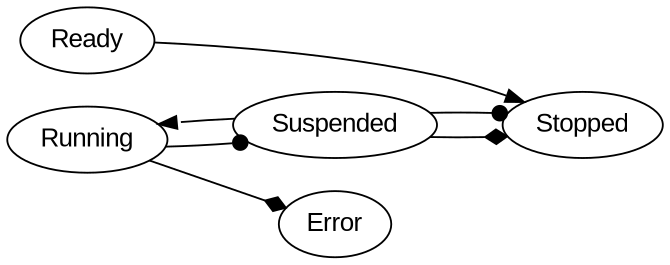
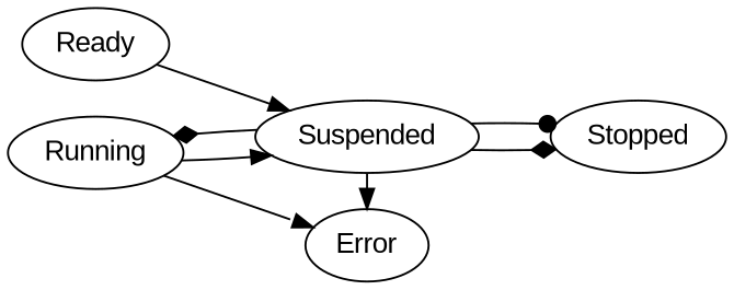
  digraph {
    fontname="Liberation Sans"
    rankdir=LR
    node [fontname="Liberation Sans"]
    edge [arrowhead=diamond fontname="Liberation Sans"]
    n1 [label=Ready]
    n2 [label=Running]
    n3 [label=Suspended]
    n4 [label=Error]
    n5 [label=Stopped]
    subgraph sub_1 {
      rank=same
      n1
      n2
    }
    subgraph sub_2 {
      rank=same
      n3
      n4
    }
-   n1 -> n5 [arrowhead=normal]
-   n2 -> n3 [arrowhead=dot]
-   n2 -> n4
-   n3 -> n2 [arrowhead=normal]
+   n1 -> n3 [arrowhead=normal]
+   n2 -> n3 [arrowhead=normal]
+   n2 -> n4 [arrowhead=normal]
+   n3 -> n2
+   n3 -> n4 [arrowhead=normal]
    n3 -> n5
    n3 -> n5 [arrowhead=dot]
  }
